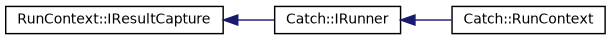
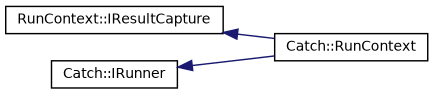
  digraph {
    rankdir=LR
    node [color=black fillcolor=white fontname=Helvetica fontsize=10 shape=record style=filled]
    edge [color=midnightblue dir=back fontname=Helvetica fontsize=10 labelfontname=Helvetica labelfontsize=10 style=solid]
    n1 [height=0.2 label="RunContext::IResultCapture" width=0.4]
    n2 [height=0.2 label="Catch::RunContext" width=0.4]
    n3 [height=0.2 label="Catch::IRunner" width=0.4]
-   n1 -> n3
+   n1 -> n2
    n3 -> n2
  }
